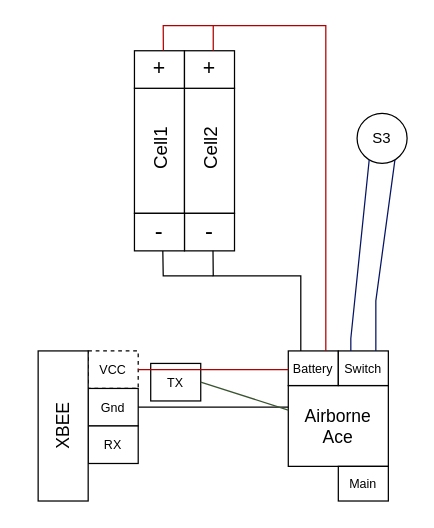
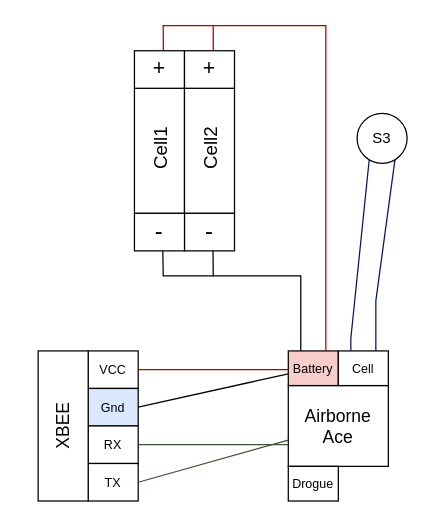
  <mxCell id="0" />
  <mxCell id="1" parent="0" />
  <mxCell id="2" value="" style="group;rotation=0;" parent="1" vertex="1" connectable="0"><mxGeometry x="107" y="40" width="80" height="160" as="geometry" /></mxCell>
  <mxCell id="3" value="" style="rounded=0;whiteSpace=wrap;html=1;rotation=0;" parent="2" vertex="1"><mxGeometry y="30" width="40" height="100" as="geometry" /></mxCell>
  <mxCell id="4" value="" style="rounded=0;whiteSpace=wrap;html=1;rotation=0;" parent="2" vertex="1"><mxGeometry x="40" y="30" width="40" height="100" as="geometry" /></mxCell>
  <mxCell id="5" value="&lt;font style=&quot;font-size: 17px;&quot;&gt;+&lt;/font&gt;" style="rounded=0;whiteSpace=wrap;html=1;rotation=0;" parent="2" vertex="1"><mxGeometry width="40" height="30" as="geometry" /></mxCell>
  <mxCell id="6" value="&lt;font style=&quot;font-size: 17px;&quot;&gt;+&lt;/font&gt;" style="rounded=0;whiteSpace=wrap;html=1;rotation=0;" parent="2" vertex="1"><mxGeometry x="40" width="40" height="30" as="geometry" /></mxCell>
  <mxCell id="7" value="&lt;font style=&quot;font-size: 19px;&quot;&gt;-&lt;/font&gt;" style="rounded=0;whiteSpace=wrap;html=1;rotation=0;" parent="2" vertex="1"><mxGeometry x="40" y="130" width="40" height="30" as="geometry" /></mxCell>
  <mxCell id="8" value="&lt;font style=&quot;font-size: 19px;&quot;&gt;-&lt;/font&gt;" style="rounded=0;whiteSpace=wrap;html=1;rotation=0;" parent="2" vertex="1"><mxGeometry y="130" width="40" height="30" as="geometry" /></mxCell>
  <mxCell id="9" value="&lt;font style=&quot;font-size: 15px;&quot;&gt;Cell1&lt;/font&gt;" style="text;html=1;strokeColor=none;fillColor=none;align=center;verticalAlign=middle;whiteSpace=wrap;rounded=0;rotation=-90;" parent="2" vertex="1"><mxGeometry x="-12" y="63" width="65" height="30" as="geometry" /></mxCell>
  <mxCell id="10" value="&lt;font style=&quot;font-size: 15px;&quot;&gt;Cell2&lt;/font&gt;" style="text;html=1;strokeColor=none;fillColor=none;align=center;verticalAlign=middle;whiteSpace=wrap;rounded=0;rotation=-90;" parent="2" vertex="1"><mxGeometry x="28" y="63" width="65" height="30" as="geometry" /></mxCell>
  <mxCell id="11" value="" style="group" parent="1" vertex="1" connectable="0"><mxGeometry x="230" y="280" width="80" height="120" as="geometry" /></mxCell>
  <mxCell id="12" value="&lt;font style=&quot;font-size: 14px;&quot;&gt;Airborne&lt;br&gt;Ace&lt;/font&gt;" style="rounded=0;whiteSpace=wrap;html=1;" parent="11" vertex="1"><mxGeometry y="27.692" width="80" height="64.615" as="geometry" /></mxCell>
- <mxCell id="13" value="&lt;font style=&quot;font-size: 10px;&quot;&gt;Battery&lt;/font&gt;" style="rounded=0;whiteSpace=wrap;html=1;" parent="11" vertex="1"><mxGeometry width="40" height="27.692" as="geometry" /></mxCell>
- <mxCell id="14" value="&lt;font style=&quot;font-size: 10px;&quot;&gt;Switch&lt;/font&gt;" style="rounded=0;whiteSpace=wrap;html=1;" parent="11" vertex="1"><mxGeometry x="40" width="40" height="27.692" as="geometry" /></mxCell>
- <mxCell id="15" value="&lt;font style=&quot;font-size: 10px;&quot;&gt;Main&lt;/font&gt;" style="rounded=0;whiteSpace=wrap;html=1;" parent="11" vertex="1"><mxGeometry x="40" y="92.308" width="40" height="27.692" as="geometry" /></mxCell>
+ <mxCell id="13" value="&lt;font style=&quot;font-size: 10px;&quot;&gt;Battery&lt;/font&gt;" style="rounded=0;whiteSpace=wrap;html=1;fillColor=#f8cecc;" parent="11" vertex="1"><mxGeometry width="40" height="27.692" as="geometry" /></mxCell>
+ <mxCell id="14" value="&lt;font style=&quot;font-size: 10px;&quot;&gt;Cell&lt;/font&gt;" style="rounded=0;whiteSpace=wrap;html=1;" parent="11" vertex="1"><mxGeometry x="40" width="40" height="27.692" as="geometry" /></mxCell>
+ <mxCell id="16" value="&lt;font style=&quot;font-size: 10px;&quot;&gt;Drogue&lt;/font&gt;" style="rounded=0;whiteSpace=wrap;html=1;" parent="11" vertex="1"><mxGeometry y="92.308" width="40" height="27.692" as="geometry" /></mxCell>
  <mxCell id="17" value="" style="endArrow=none;html=1;rounded=0;entryX=0.567;entryY=1.001;entryDx=0;entryDy=0;entryPerimeter=0;" parent="1" target="8" edge="1"><mxGeometry width="50" height="50" relative="1" as="geometry"><mxPoint x="170" y="220" as="sourcePoint" /><mxPoint x="120" y="220" as="targetPoint" /><Array as="points"><mxPoint x="130" y="220" /></Array></mxGeometry></mxCell>
  <mxCell id="18" value="" style="endArrow=none;html=1;rounded=0;exitX=0.25;exitY=0;exitDx=0;exitDy=0;entryX=0.57;entryY=0.995;entryDx=0;entryDy=0;entryPerimeter=0;" parent="1" source="13" target="7" edge="1"><mxGeometry width="50" height="50" relative="1" as="geometry"><mxPoint x="250" y="260" as="sourcePoint" /><mxPoint x="160" y="230" as="targetPoint" /><Array as="points"><mxPoint x="240" y="220" /><mxPoint x="170" y="220" /></Array></mxGeometry></mxCell>
  <mxCell id="19" value="" style="endArrow=none;html=1;rounded=0;fillColor=#e51400;strokeColor=#B20000;entryX=0.578;entryY=-0.007;entryDx=0;entryDy=0;entryPerimeter=0;" parent="1" target="5" edge="1"><mxGeometry width="50" height="50" relative="1" as="geometry"><mxPoint x="170" y="20" as="sourcePoint" /><mxPoint x="130" y="30" as="targetPoint" /><Array as="points"><mxPoint x="130" y="20" /></Array></mxGeometry></mxCell>
  <mxCell id="20" value="" style="endArrow=none;html=1;rounded=0;exitX=0.75;exitY=0;exitDx=0;exitDy=0;fillColor=#e51400;strokeColor=#B20000;entryX=0.575;entryY=0;entryDx=0;entryDy=0;entryPerimeter=0;" parent="1" source="13" target="6" edge="1"><mxGeometry width="50" height="50" relative="1" as="geometry"><mxPoint x="-70" y="250" as="sourcePoint" /><mxPoint x="180" y="30" as="targetPoint" /><Array as="points"><mxPoint x="260" y="20" /><mxPoint x="170" y="20" /></Array></mxGeometry></mxCell>
  <mxCell id="21" value="" style="endArrow=none;html=1;rounded=0;fillColor=#0050ef;strokeColor=#061465;exitX=0.757;exitY=0.926;exitDx=0;exitDy=0;entryX=0.75;entryY=0;entryDx=0;entryDy=0;exitPerimeter=0;" parent="1" source="22" target="14" edge="1"><mxGeometry width="50" height="50" relative="1" as="geometry"><mxPoint x="110" y="280" as="sourcePoint" /><mxPoint x="0" y="250" as="targetPoint" /><Array as="points"><mxPoint x="300" y="240" /></Array></mxGeometry></mxCell>
  <mxCell id="22" value="S3" style="ellipse;whiteSpace=wrap;html=1;aspect=fixed;" parent="1" vertex="1"><mxGeometry x="285" y="90" width="40" height="40" as="geometry" /></mxCell>
  <mxCell id="23" value="" style="endArrow=none;html=1;rounded=0;fillColor=#0050ef;strokeColor=#061465;entryX=0.25;entryY=0;entryDx=0;entryDy=0;exitX=0.242;exitY=0.934;exitDx=0;exitDy=0;exitPerimeter=0;" parent="1" source="22" target="14" edge="1"><mxGeometry width="50" height="50" relative="1" as="geometry"><mxPoint x="280" y="130" as="sourcePoint" /><mxPoint x="180" y="250" as="targetPoint" /><Array as="points"><mxPoint x="280" y="270" /></Array></mxGeometry></mxCell>
- <mxCell id="24" value="&lt;font style=&quot;font-size: 10px;&quot;&gt;VCC&lt;/font&gt;" style="rounded=0;whiteSpace=wrap;html=1;dashed=1;" parent="1" vertex="1"><mxGeometry x="70" y="280" width="40" height="30" as="geometry" /></mxCell>
- <mxCell id="25" value="&lt;font style=&quot;font-size: 10px;&quot;&gt;Gnd&lt;br&gt;&lt;/font&gt;" style="rounded=0;whiteSpace=wrap;html=1;" parent="1" vertex="1"><mxGeometry x="70" y="310" width="40" height="30" as="geometry" /></mxCell>
+ <mxCell id="24" value="&lt;font style=&quot;font-size: 10px;&quot;&gt;VCC&lt;/font&gt;" style="rounded=0;whiteSpace=wrap;html=1;" parent="1" vertex="1"><mxGeometry x="70" y="280" width="40" height="30" as="geometry" /></mxCell>
+ <mxCell id="25" value="&lt;font style=&quot;font-size: 10px;&quot;&gt;Gnd&lt;br&gt;&lt;/font&gt;" style="rounded=0;whiteSpace=wrap;html=1;fillColor=#dae8fc;" parent="1" vertex="1"><mxGeometry x="70" y="310" width="40" height="30" as="geometry" /></mxCell>
  <mxCell id="26" value="&lt;font style=&quot;font-size: 10px;&quot;&gt;RX&lt;/font&gt;" style="rounded=0;whiteSpace=wrap;html=1;" parent="1" vertex="1"><mxGeometry x="70" y="340" width="40" height="30" as="geometry" /></mxCell>
- <mxCell id="27" value="&lt;font style=&quot;font-size: 10px;&quot;&gt;TX&lt;/font&gt;" style="rounded=0;whiteSpace=wrap;html=1;" parent="1" vertex="1"><mxGeometry x="120" y="290" width="40" height="30" as="geometry" /></mxCell>
+ <mxCell id="27" value="&lt;font style=&quot;font-size: 10px;&quot;&gt;TX&lt;/font&gt;" style="rounded=0;whiteSpace=wrap;html=1;" parent="1" vertex="1"><mxGeometry x="70" y="370" width="40" height="30" as="geometry" /></mxCell>
  <mxCell id="28" value="" style="rounded=0;whiteSpace=wrap;html=1;" parent="1" vertex="1"><mxGeometry x="30" y="280" width="40" height="120" as="geometry" /></mxCell>
  <mxCell id="29" value="" style="endArrow=none;html=1;rounded=0;fillColor=#e51400;strokeColor=#B20000;exitX=1;exitY=0.5;exitDx=0;exitDy=0;" edge="1" parent="1" source="24"><mxGeometry width="50" height="50" relative="1" as="geometry"><mxPoint x="70" y="320" as="sourcePoint" /><mxPoint x="230" y="295" as="targetPoint" /></mxGeometry></mxCell>
- <mxCell id="30" value="" style="endArrow=none;html=1;rounded=0;entryX=0;entryY=0.268;entryDx=0;entryDy=0;exitX=1;exitY=0.5;exitDx=0;exitDy=0;entryPerimeter=0;" edge="1" parent="1" source="25" target="12"><mxGeometry width="50" height="50" relative="1" as="geometry"><mxPoint x="120" y="305" as="sourcePoint" /><mxPoint x="240" y="304" as="targetPoint" /></mxGeometry></mxCell>
+ <mxCell id="30" value="" style="endArrow=none;html=1;rounded=0;exitX=1;exitY=0.5;exitDx=0;exitDy=0;" edge="1" parent="1" source="25" target="13"><mxGeometry width="50" height="50" relative="1" as="geometry"><mxPoint x="120" y="305" as="sourcePoint" /><mxPoint x="240" y="304" as="targetPoint" /></mxGeometry></mxCell>
+ <mxCell id="31" value="" style="endArrow=none;html=1;rounded=0;entryX=0;entryY=0.732;entryDx=0;entryDy=0;exitX=1;exitY=0.5;exitDx=0;exitDy=0;fillColor=#6d8764;strokeColor=#3A5431;entryPerimeter=0;" edge="1" parent="1" source="26" target="12"><mxGeometry width="50" height="50" relative="1" as="geometry"><mxPoint x="120" y="335" as="sourcePoint" /><mxPoint x="240" y="334" as="targetPoint" /></mxGeometry></mxCell>
  <mxCell id="32" value="" style="endArrow=none;html=1;rounded=0;exitX=1;exitY=0.5;exitDx=0;exitDy=0;fillColor=#6d8764;strokeColor=#3A5431;" edge="1" parent="1" source="27" target="12"><mxGeometry width="50" height="50" relative="1" as="geometry"><mxPoint x="130" y="345" as="sourcePoint" /><mxPoint x="250" y="344" as="targetPoint" /></mxGeometry></mxCell>
  <mxCell id="33" value="&lt;font style=&quot;font-size: 14px;&quot;&gt;XBEE&lt;/font&gt;" style="text;html=1;strokeColor=none;fillColor=none;align=center;verticalAlign=middle;whiteSpace=wrap;rounded=0;rotation=-90;" vertex="1" parent="1"><mxGeometry x="20" y="325" width="60" height="30" as="geometry" /></mxCell>
